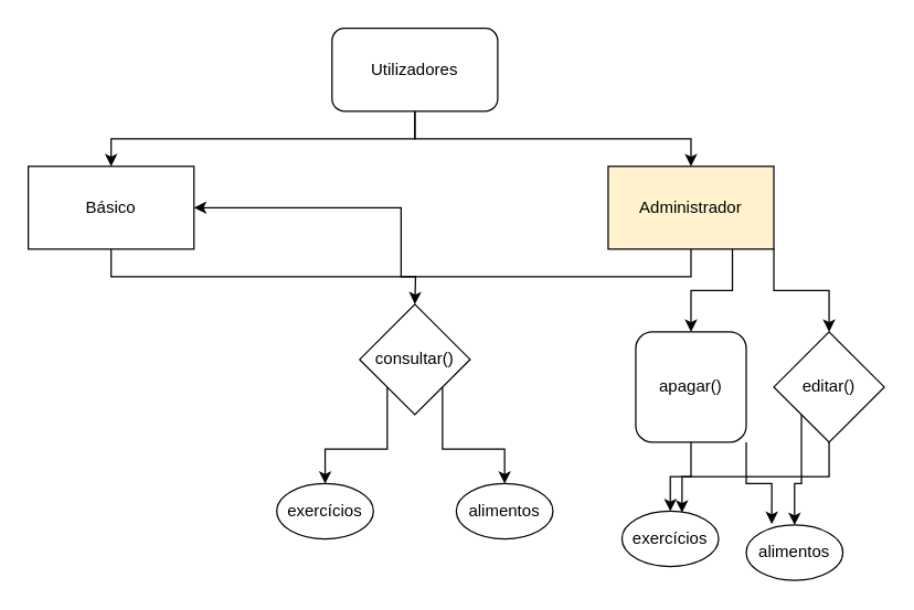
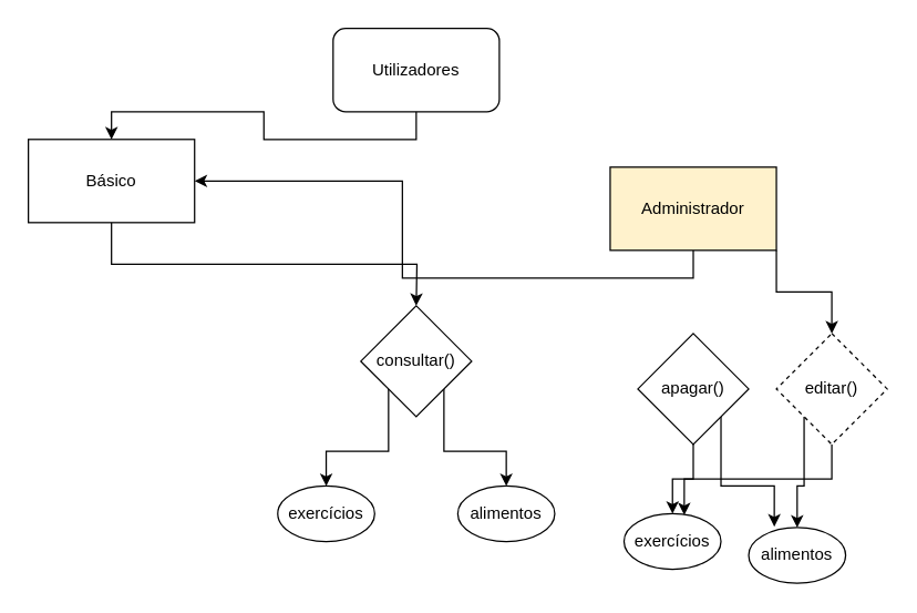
  <mxCell id="0" />
  <mxCell id="1" parent="0" />
  <mxCell id="2" style="edgeStyle=orthogonalEdgeStyle;rounded=0;orthogonalLoop=1;jettySize=auto;html=1;exitX=0.5;exitY=1;exitDx=0;exitDy=0;fontFamily=Helvetica;" edge="1" parent="1" source="3"><mxGeometry relative="1" as="geometry"><mxPoint x="300" y="220" as="targetPoint" /></mxGeometry></mxCell>
- <mxCell id="3" value="Básico" style="rounded=0;whiteSpace=wrap;html=1;fontFamily=Helvetica;" vertex="1" parent="1"><mxGeometry x="20" y="120" width="120" height="60" as="geometry" /></mxCell>
+ <mxCell id="3" value="Básico" style="rounded=0;whiteSpace=wrap;html=1;fontFamily=Helvetica;" vertex="1" parent="1"><mxGeometry x="20" y="100" width="120" height="60" as="geometry" /></mxCell>
  <mxCell id="4" style="edgeStyle=orthogonalEdgeStyle;rounded=0;orthogonalLoop=1;jettySize=auto;html=1;exitX=0.5;exitY=1;exitDx=0;exitDy=0;fontFamily=Helvetica;" edge="1" parent="1" source="7" target="3"><mxGeometry relative="1" as="geometry" /></mxCell>
  <mxCell id="5" style="edgeStyle=orthogonalEdgeStyle;rounded=0;orthogonalLoop=1;jettySize=auto;html=1;exitX=1;exitY=1;exitDx=0;exitDy=0;fontFamily=Helvetica;" edge="1" parent="1" source="7" target="16"><mxGeometry relative="1" as="geometry" /></mxCell>
- <mxCell id="6" style="edgeStyle=orthogonalEdgeStyle;rounded=0;orthogonalLoop=1;jettySize=auto;html=1;exitX=0.75;exitY=1;exitDx=0;exitDy=0;fontFamily=Helvetica;" edge="1" parent="1" source="7" target="19"><mxGeometry relative="1" as="geometry" /></mxCell>
  <mxCell id="7" value="Administrador" style="rounded=0;whiteSpace=wrap;html=1;fontFamily=Helvetica;fillColor=#fff2cc;" vertex="1" parent="1"><mxGeometry x="440" y="120" width="120" height="60" as="geometry" /></mxCell>
  <mxCell id="8" style="edgeStyle=orthogonalEdgeStyle;rounded=0;orthogonalLoop=1;jettySize=auto;html=1;exitX=0.5;exitY=1;exitDx=0;exitDy=0;fontFamily=Helvetica;" edge="1" parent="1" source="10" target="3"><mxGeometry relative="1" as="geometry" /></mxCell>
- <mxCell id="9" style="edgeStyle=orthogonalEdgeStyle;rounded=0;orthogonalLoop=1;jettySize=auto;html=1;exitX=0.5;exitY=1;exitDx=0;exitDy=0;entryX=0.5;entryY=0;entryDx=0;entryDy=0;fontFamily=Helvetica;" edge="1" parent="1" source="10" target="7"><mxGeometry relative="1" as="geometry" /></mxCell>
  <mxCell id="10" value="Utilizadores" style="rounded=1;whiteSpace=wrap;html=1;fontFamily=Helvetica;" vertex="1" parent="1"><mxGeometry x="240" y="20" width="120" height="60" as="geometry" /></mxCell>
  <mxCell id="11" style="edgeStyle=orthogonalEdgeStyle;rounded=0;orthogonalLoop=1;jettySize=auto;html=1;exitX=0;exitY=1;exitDx=0;exitDy=0;entryX=0.5;entryY=0;entryDx=0;entryDy=0;fontFamily=Helvetica;" edge="1" parent="1" source="13" target="22"><mxGeometry relative="1" as="geometry" /></mxCell>
  <mxCell id="12" style="edgeStyle=orthogonalEdgeStyle;rounded=0;orthogonalLoop=1;jettySize=auto;html=1;exitX=1;exitY=1;exitDx=0;exitDy=0;entryX=0.5;entryY=0;entryDx=0;entryDy=0;fontFamily=Helvetica;" edge="1" parent="1" source="13" target="23"><mxGeometry relative="1" as="geometry" /></mxCell>
  <mxCell id="13" value="consultar()" style="rhombus;whiteSpace=wrap;html=1;fontFamily=Helvetica;" vertex="1" parent="1"><mxGeometry x="260" y="220" width="80" height="80" as="geometry" /></mxCell>
  <mxCell id="14" style="edgeStyle=orthogonalEdgeStyle;rounded=0;orthogonalLoop=1;jettySize=auto;html=1;exitX=0.5;exitY=1;exitDx=0;exitDy=0;entryX=0.621;entryY=0.025;entryDx=0;entryDy=0;entryPerimeter=0;fontFamily=Helvetica;" edge="1" parent="1" source="16" target="20"><mxGeometry relative="1" as="geometry" /></mxCell>
  <mxCell id="15" style="edgeStyle=orthogonalEdgeStyle;rounded=0;orthogonalLoop=1;jettySize=auto;html=1;exitX=0;exitY=1;exitDx=0;exitDy=0;entryX=0.5;entryY=0;entryDx=0;entryDy=0;fontFamily=Helvetica;" edge="1" parent="1" source="16" target="21"><mxGeometry relative="1" as="geometry" /></mxCell>
- <mxCell id="16" value="editar()" style="rhombus;whiteSpace=wrap;html=1;fontFamily=Helvetica;" vertex="1" parent="1"><mxGeometry x="560" y="240" width="80" height="80" as="geometry" /></mxCell>
+ <mxCell id="16" value="editar()" style="rhombus;whiteSpace=wrap;html=1;fontFamily=Helvetica;dashed=1;" vertex="1" parent="1"><mxGeometry x="560" y="240" width="80" height="80" as="geometry" /></mxCell>
  <mxCell id="17" style="edgeStyle=orthogonalEdgeStyle;rounded=0;orthogonalLoop=1;jettySize=auto;html=1;exitX=0.5;exitY=1;exitDx=0;exitDy=0;entryX=0.5;entryY=0;entryDx=0;entryDy=0;fontFamily=Helvetica;" edge="1" parent="1" source="19" target="20"><mxGeometry relative="1" as="geometry" /></mxCell>
  <mxCell id="18" style="edgeStyle=orthogonalEdgeStyle;rounded=0;orthogonalLoop=1;jettySize=auto;html=1;exitX=1;exitY=1;exitDx=0;exitDy=0;entryX=0.264;entryY=-0.017;entryDx=0;entryDy=0;entryPerimeter=0;fontFamily=Helvetica;" edge="1" parent="1" source="19" target="21"><mxGeometry relative="1" as="geometry" /></mxCell>
- <mxCell id="19" value="apagar()" style="whiteSpace=wrap;html=1;fontFamily=Helvetica;rounded=1;" vertex="1" parent="1"><mxGeometry x="460" y="240" width="80" height="80" as="geometry" /></mxCell>
+ <mxCell id="19" value="apagar()" style="rhombus;whiteSpace=wrap;html=1;fontFamily=Helvetica;" vertex="1" parent="1"><mxGeometry x="460" y="240" width="80" height="80" as="geometry" /></mxCell>
  <mxCell id="20" value="exercícios" style="ellipse;whiteSpace=wrap;html=1;fontFamily=Helvetica;" vertex="1" parent="1"><mxGeometry x="450" y="370" width="70" height="40" as="geometry" /></mxCell>
  <mxCell id="21" value="alimentos" style="ellipse;whiteSpace=wrap;html=1;fontFamily=Helvetica;" vertex="1" parent="1"><mxGeometry x="540" y="380" width="70" height="40" as="geometry" /></mxCell>
  <mxCell id="22" value="exercícios" style="ellipse;whiteSpace=wrap;html=1;fontFamily=Helvetica;" vertex="1" parent="1"><mxGeometry x="200" y="350" width="70" height="40" as="geometry" /></mxCell>
  <mxCell id="23" value="alimentos" style="ellipse;whiteSpace=wrap;html=1;fontFamily=Helvetica;" vertex="1" parent="1"><mxGeometry x="330" y="350" width="70" height="40" as="geometry" /></mxCell>
